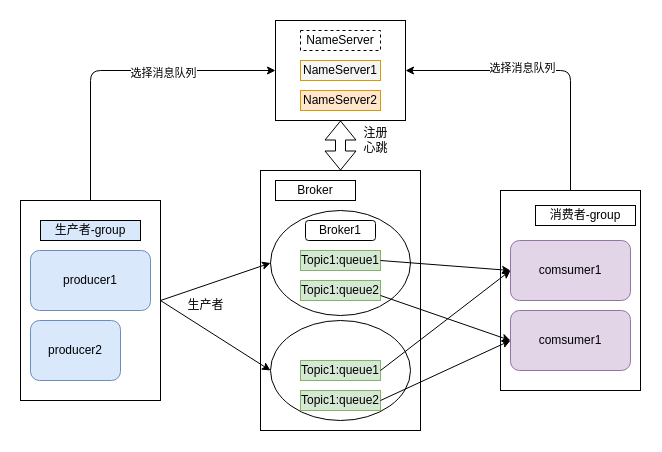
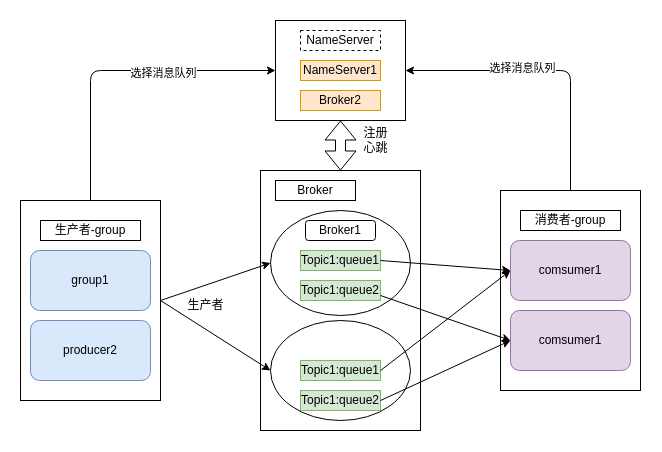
  <mxCell id="0" />
  <mxCell id="1" parent="0" />
  <mxCell id="2" value="" style="whiteSpace=wrap;html=1;align=center;" vertex="1" parent="1"><mxGeometry x="500" y="190" width="140" height="200" as="geometry" /></mxCell>
  <mxCell id="3" value="" style="html=1;rounded=1;curved=0;sourcePerimeterSpacing=0;targetPerimeterSpacing=0;startSize=6;endSize=6;noEdgeStyle=1;orthogonal=1;exitX=0.5;exitY=0;exitDx=0;exitDy=0;entryX=1;entryY=0.5;entryDx=0;entryDy=0;" edge="1" parent="1" source="2" target="23"><mxGeometry relative="1" as="geometry"><mxPoint x="365" y="110" as="sourcePoint" /><mxPoint x="500" y="90" as="targetPoint" /><Array as="points"><mxPoint x="570" y="70" /></Array></mxGeometry></mxCell>
  <mxCell id="4" value="选择消息队列" style="edgeLabel;html=1;align=center;verticalAlign=middle;resizable=0;points=[];" vertex="1" connectable="0" parent="3"><mxGeometry x="0.183" y="-3" relative="1" as="geometry"><mxPoint as="offset" /></mxGeometry></mxCell>
  <mxCell id="5" value="" style="html=1;rounded=1;curved=0;sourcePerimeterSpacing=0;targetPerimeterSpacing=0;startSize=6;endSize=6;noEdgeStyle=1;orthogonal=1;exitX=0.5;exitY=0;exitDx=0;exitDy=0;entryX=0;entryY=0.5;entryDx=0;entryDy=0;" edge="1" parent="1" source="13" target="23"><mxGeometry relative="1" as="geometry"><mxPoint x="250" y="110" as="sourcePoint" /><mxPoint x="160" y="235" as="targetPoint" /><Array as="points"><mxPoint x="90" y="70" /></Array></mxGeometry></mxCell>
  <mxCell id="6" value="选择消息队列" style="edgeLabel;html=1;align=center;verticalAlign=middle;resizable=0;points=[];" vertex="1" connectable="0" parent="5"><mxGeometry x="0.284" y="-2" relative="1" as="geometry"><mxPoint as="offset" /></mxGeometry></mxCell>
  <mxCell id="7" value="End" style="whiteSpace=wrap;html=1;" vertex="1" parent="1"><mxGeometry x="260" y="170" width="160" height="260" as="geometry" /></mxCell>
  <mxCell id="8" value="" style="ellipse;whiteSpace=wrap;html=1;" vertex="1" parent="1"><mxGeometry x="270" y="210" width="140" height="105" as="geometry" /></mxCell>
  <mxCell id="9" value="" style="ellipse;whiteSpace=wrap;html=1;" vertex="1" parent="1"><mxGeometry x="270" y="320" width="140" height="100" as="geometry" /></mxCell>
  <mxCell id="10" value="comsumer1" style="rounded=1;whiteSpace=wrap;html=1;fillColor=#e1d5e7;strokeColor=#9673a6;" vertex="1" parent="1"><mxGeometry x="510" y="240" width="120" height="60" as="geometry" /></mxCell>
  <mxCell id="11" value="comsumer1" style="rounded=1;whiteSpace=wrap;html=1;fillColor=#e1d5e7;strokeColor=#9673a6;" vertex="1" parent="1"><mxGeometry x="510" y="310" width="120" height="60" as="geometry" /></mxCell>
- <mxCell id="12" value="消费者-group" style="rounded=0;whiteSpace=wrap;html=1;" vertex="1" parent="1"><mxGeometry x="535" y="205" width="100" height="20" as="geometry" /></mxCell>
+ <mxCell id="12" value="消费者-group" style="rounded=0;whiteSpace=wrap;html=1;" vertex="1" parent="1"><mxGeometry x="520" y="210" width="100" height="20" as="geometry" /></mxCell>
  <mxCell id="13" value="" style="whiteSpace=wrap;html=1;align=center;" vertex="1" parent="1"><mxGeometry x="20" y="200" width="140" height="200" as="geometry" /></mxCell>
- <mxCell id="14" value="producer1" style="rounded=1;whiteSpace=wrap;html=1;fillColor=#dae8fc;strokeColor=#6c8ebf;" vertex="1" parent="1"><mxGeometry x="30" y="250" width="120" height="60" as="geometry" /></mxCell>
- <mxCell id="15" value="producer2" style="rounded=1;whiteSpace=wrap;html=1;fillColor=#dae8fc;strokeColor=#6c8ebf;" vertex="1" parent="1"><mxGeometry x="30" y="320" width="90" height="60" as="geometry" /></mxCell>
- <mxCell id="16" value="生产者-group" style="rounded=0;whiteSpace=wrap;html=1;fillColor=#dae8fc;" vertex="1" parent="1"><mxGeometry x="40" y="220" width="100" height="20" as="geometry" /></mxCell>
+ <mxCell id="14" value="group1" style="rounded=1;whiteSpace=wrap;html=1;fillColor=#dae8fc;strokeColor=#6c8ebf;" vertex="1" parent="1"><mxGeometry x="30" y="250" width="120" height="60" as="geometry" /></mxCell>
+ <mxCell id="15" value="producer2" style="rounded=1;whiteSpace=wrap;html=1;fillColor=#dae8fc;strokeColor=#6c8ebf;" vertex="1" parent="1"><mxGeometry x="30" y="320" width="120" height="60" as="geometry" /></mxCell>
+ <mxCell id="16" value="生产者-group" style="rounded=0;whiteSpace=wrap;html=1;" vertex="1" parent="1"><mxGeometry x="40" y="220" width="100" height="20" as="geometry" /></mxCell>
  <mxCell id="17" value="Topic1:queue1" style="rounded=0;whiteSpace=wrap;html=1;fillColor=#d5e8d4;strokeColor=#82b366;" vertex="1" parent="1"><mxGeometry x="300" y="250" width="80" height="20" as="geometry" /></mxCell>
  <mxCell id="18" value="Topic1:queue2" style="rounded=0;whiteSpace=wrap;html=1;fillColor=#d5e8d4;strokeColor=#82b366;" vertex="1" parent="1"><mxGeometry x="300" y="280" width="80" height="20" as="geometry" /></mxCell>
  <mxCell id="19" value="Topic1:queue1" style="rounded=0;whiteSpace=wrap;html=1;fillColor=#d5e8d4;strokeColor=#82b366;" vertex="1" parent="1"><mxGeometry x="300" y="360" width="80" height="20" as="geometry" /></mxCell>
  <mxCell id="20" value="Topic1:queue2" style="rounded=0;whiteSpace=wrap;html=1;fillColor=#d5e8d4;strokeColor=#82b366;" vertex="1" parent="1"><mxGeometry x="300" y="390" width="80" height="20" as="geometry" /></mxCell>
  <mxCell id="21" value="" style="html=1;rounded=1;curved=0;sourcePerimeterSpacing=0;targetPerimeterSpacing=0;startSize=6;endSize=6;noEdgeStyle=1;orthogonal=1;entryX=0;entryY=0.5;entryDx=0;entryDy=0;exitX=1;exitY=0.5;exitDx=0;exitDy=0;" edge="1" parent="1" source="13" target="9"><mxGeometry relative="1" as="geometry"><mxPoint x="170" y="285" as="sourcePoint" /><mxPoint x="285" y="265" as="targetPoint" /></mxGeometry></mxCell>
  <mxCell id="22" value="Broker" style="rounded=0;whiteSpace=wrap;html=1;" vertex="1" parent="1"><mxGeometry x="275" y="180" width="80" height="20" as="geometry" /></mxCell>
  <mxCell id="23" value="" style="rounded=0;whiteSpace=wrap;html=1;" vertex="1" parent="1"><mxGeometry x="275" y="20" width="130" height="100" as="geometry" /></mxCell>
- <mxCell id="24" value="NameServer1" style="rounded=0;whiteSpace=wrap;html=1;fillColor=#f5f5f5;strokeColor=#d79b00;" vertex="1" parent="1"><mxGeometry x="300" y="60" width="80" height="20" as="geometry" /></mxCell>
+ <mxCell id="24" value="NameServer1" style="rounded=0;whiteSpace=wrap;html=1;fillColor=#ffe6cc;strokeColor=#d79b00;" vertex="1" parent="1"><mxGeometry x="300" y="60" width="80" height="20" as="geometry" /></mxCell>
  <mxCell id="25" value="NameServer" style="rounded=0;whiteSpace=wrap;html=1;dashed=1;" vertex="1" parent="1"><mxGeometry x="300" y="30" width="80" height="20" as="geometry" /></mxCell>
- <mxCell id="26" value="NameServer2" style="rounded=0;whiteSpace=wrap;html=1;fillColor=#ffe6cc;strokeColor=#d79b00;" vertex="1" parent="1"><mxGeometry x="300" y="90" width="80" height="20" as="geometry" /></mxCell>
+ <mxCell id="26" value="Broker2" style="rounded=0;whiteSpace=wrap;html=1;fillColor=#ffe6cc;strokeColor=#d79b00;" vertex="1" parent="1"><mxGeometry x="300" y="90" width="80" height="20" as="geometry" /></mxCell>
  <mxCell id="27" value="" style="html=1;rounded=1;curved=0;sourcePerimeterSpacing=0;targetPerimeterSpacing=0;startSize=6;endSize=6;noEdgeStyle=1;orthogonal=1;entryX=0;entryY=0.5;entryDx=0;entryDy=0;exitX=1;exitY=0.5;exitDx=0;exitDy=0;shadow=0;" edge="1" parent="1" source="13" target="8"><mxGeometry relative="1" as="geometry"><mxPoint x="160" y="275" as="sourcePoint" /></mxGeometry></mxCell>
  <mxCell id="28" value="Broker1" style="whiteSpace=wrap;html=1;rounded=1;" vertex="1" parent="1"><mxGeometry x="305" y="220" width="70" height="20" as="geometry" /></mxCell>
  <mxCell id="29" value="" style="edgeStyle=none;orthogonalLoop=1;jettySize=auto;html=1;rounded=0;shadow=0;exitX=1;exitY=0.75;exitDx=0;exitDy=0;entryX=0;entryY=0.5;entryDx=0;entryDy=0;" edge="1" parent="1" source="18" target="11"><mxGeometry width="100" relative="1" as="geometry"><mxPoint x="400" y="320" as="sourcePoint" /><mxPoint x="500" y="320" as="targetPoint" /><Array as="points" /></mxGeometry></mxCell>
  <mxCell id="30" value="" style="edgeStyle=none;orthogonalLoop=1;jettySize=auto;html=1;rounded=0;shadow=0;exitX=1;exitY=0.5;exitDx=0;exitDy=0;entryX=0;entryY=0.5;entryDx=0;entryDy=0;" edge="1" parent="1" source="17" target="10"><mxGeometry width="100" relative="1" as="geometry"><mxPoint x="380" y="240" as="sourcePoint" /><mxPoint x="510" y="305" as="targetPoint" /><Array as="points" /></mxGeometry></mxCell>
  <mxCell id="31" value="" style="edgeStyle=none;orthogonalLoop=1;jettySize=auto;html=1;rounded=0;shadow=0;exitX=1;exitY=0.5;exitDx=0;exitDy=0;entryX=0;entryY=0.5;entryDx=0;entryDy=0;" edge="1" parent="1" source="19" target="10"><mxGeometry width="100" relative="1" as="geometry"><mxPoint x="400" y="295" as="sourcePoint" /><mxPoint x="530" y="360" as="targetPoint" /><Array as="points" /></mxGeometry></mxCell>
  <mxCell id="32" value="" style="edgeStyle=none;orthogonalLoop=1;jettySize=auto;html=1;rounded=0;shadow=0;exitX=1;exitY=0.5;exitDx=0;exitDy=0;entryX=0;entryY=0.5;entryDx=0;entryDy=0;" edge="1" parent="1" source="20" target="11"><mxGeometry width="100" relative="1" as="geometry"><mxPoint x="390" y="360" as="sourcePoint" /><mxPoint x="520" y="280" as="targetPoint" /><Array as="points" /></mxGeometry></mxCell>
  <mxCell id="33" value="" style="shape=flexArrow;endArrow=classic;startArrow=classic;html=1;rounded=0;shadow=0;exitX=0.5;exitY=0;exitDx=0;exitDy=0;" edge="1" parent="1" source="7"><mxGeometry width="100" height="100" relative="1" as="geometry"><mxPoint x="240" y="220" as="sourcePoint" /><mxPoint x="340" y="120" as="targetPoint" /></mxGeometry></mxCell>
  <mxCell id="34" value="注册&lt;br&gt;心跳" style="text;html=1;align=center;verticalAlign=middle;resizable=0;points=[];autosize=1;strokeColor=none;fillColor=none;" vertex="1" parent="1"><mxGeometry x="350" y="120" width="50" height="40" as="geometry" /></mxCell>
  <mxCell id="35" value="生产者" style="text;html=1;align=center;verticalAlign=middle;resizable=0;points=[];autosize=1;strokeColor=none;fillColor=none;" vertex="1" parent="1"><mxGeometry x="170" y="290" width="70" height="30" as="geometry" /></mxCell>
